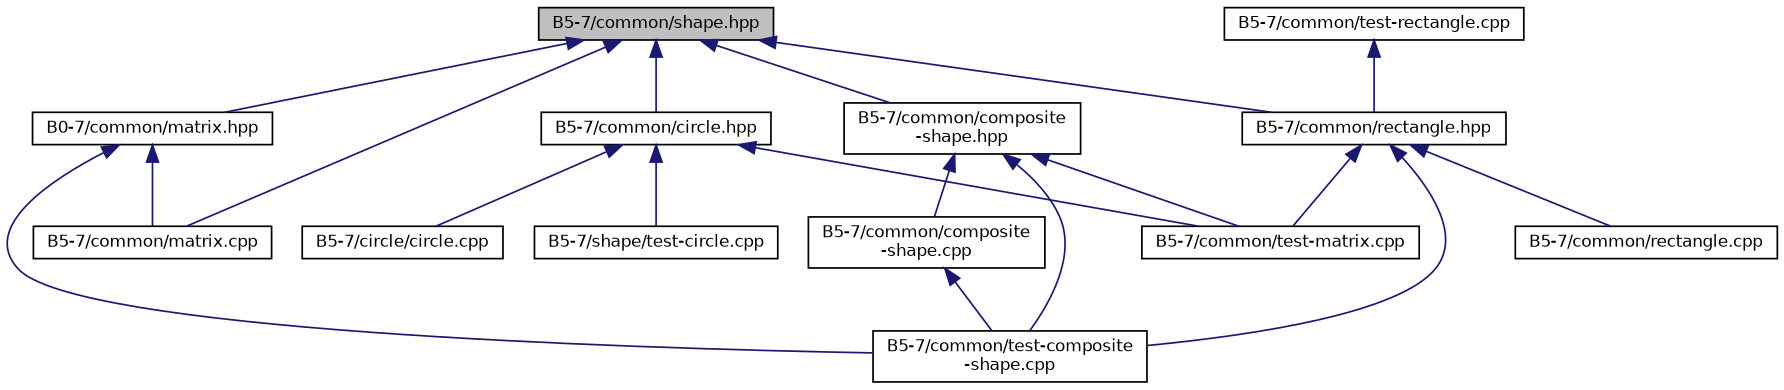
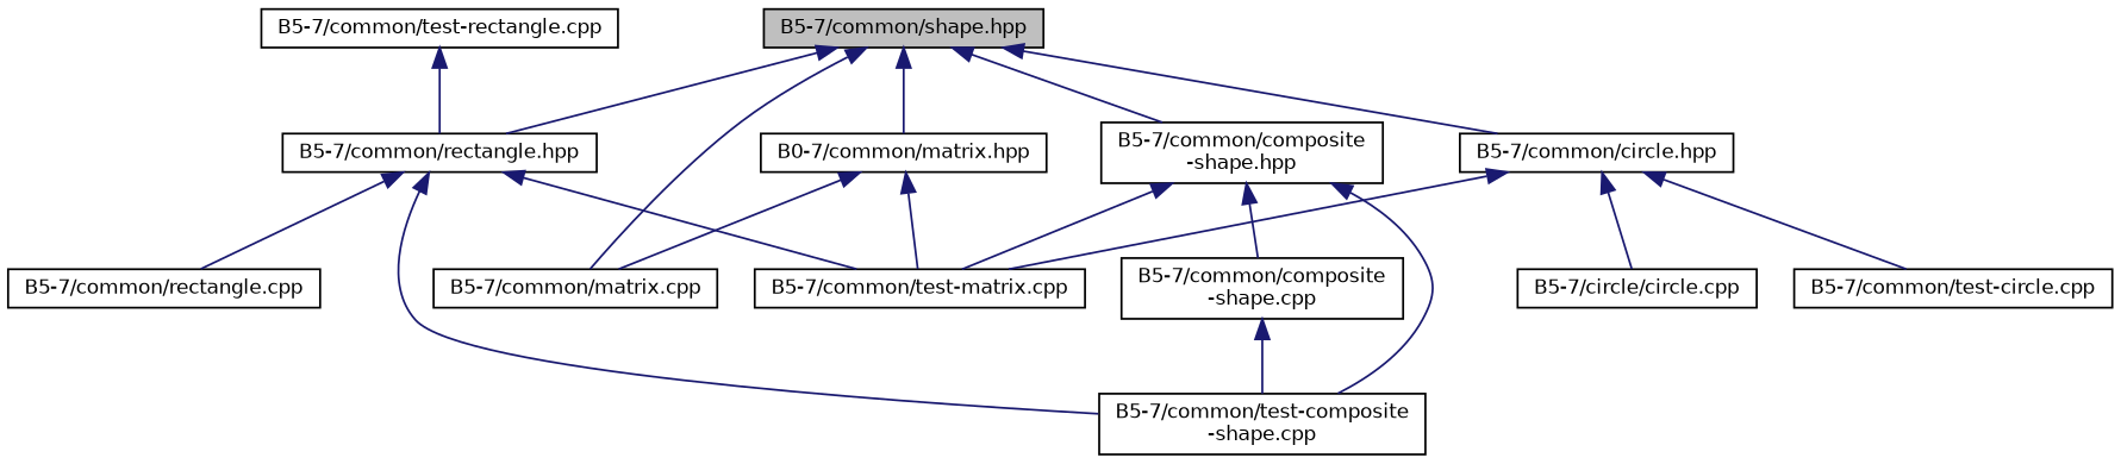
  digraph {
    node [color=black fillcolor=white fontname=Helvetica fontsize=10 shape=record style=filled]
    edge [color=midnightblue dir=back fontname=Helvetica fontsize=10 labelfontname=Helvetica labelfontsize=10 style=solid]
    n1 [fillcolor=grey75 fontcolor=black height=0.2 label="B5-7/common/shape.hpp" width=0.4]
    n2 [height=0.2 label="B5-7/common/circle.hpp" width=0.4]
    n3 [height=0.2 label="B5-7/common/composite\l-shape.hpp" width=0.4]
    n4 [height=0.2 label="B5-7/common/matrix.cpp" width=0.4]
    n5 [height=0.2 label="B0-7/common/matrix.hpp" width=0.4]
    n6 [height=0.2 label="B5-7/common/rectangle.hpp" width=0.4]
    n7 [height=0.2 label="B5-7/circle/circle.cpp" width=0.4]
-   n8 [height=0.2 label="B5-7/shape/test-circle.cpp" width=0.4]
+   n8 [height=0.2 label="B5-7/common/test-circle.cpp" width=0.4]
    n9 [height=0.2 label="B5-7/common/test-matrix.cpp" width=0.4]
    n10 [height=0.2 label="B5-7/common/test-composite\l-shape.cpp" width=0.4]
    n11 [height=0.2 label="B5-7/common/composite\l-shape.cpp" width=0.4]
    n12 [height=0.2 label="B5-7/common/rectangle.cpp" width=0.4]
    n13 [height=0.2 label="B5-7/common/test-rectangle.cpp" width=0.4]
    n1 -> n2
    n1 -> n3
    n1 -> n4
    n1 -> n5
    n1 -> n6
    n2 -> n7
    n2 -> n8
    n2 -> n9
    n3 -> n9
    n3 -> n10
    n3 -> n11
    n5 -> n4
-   n5 -> n10
+   n5 -> n9
    n6 -> n9
    n6 -> n10
    n6 -> n12
    n11 -> n10
    n13 -> n6
  }
